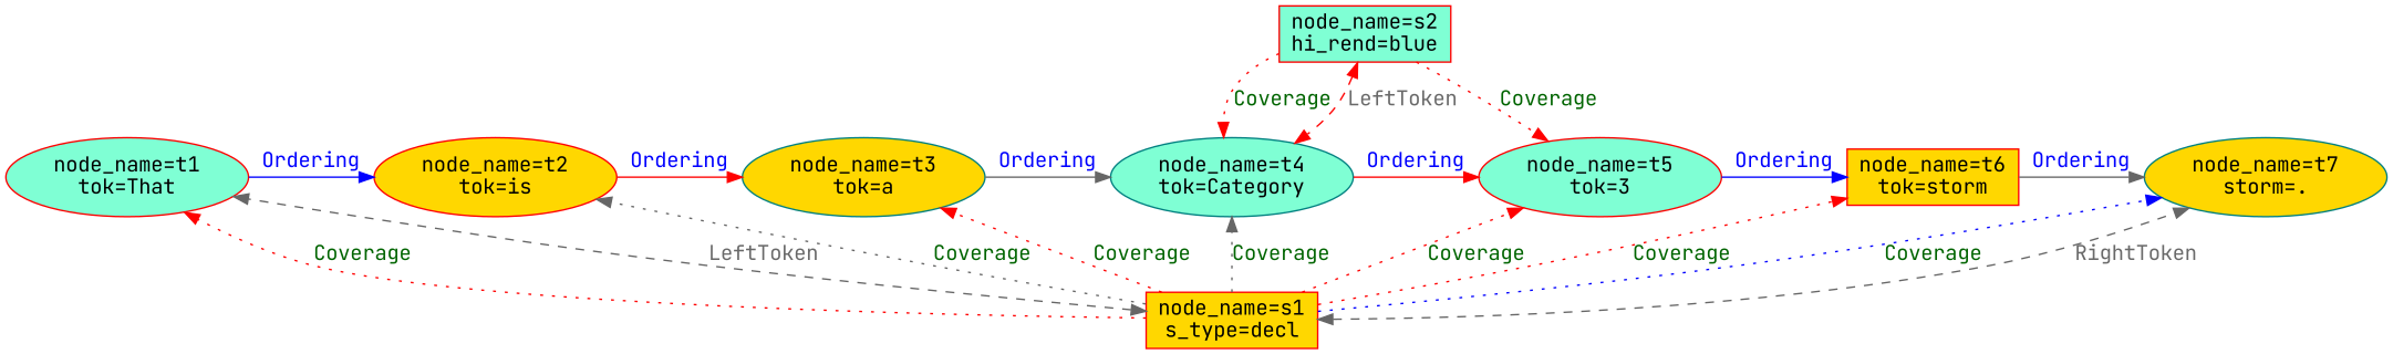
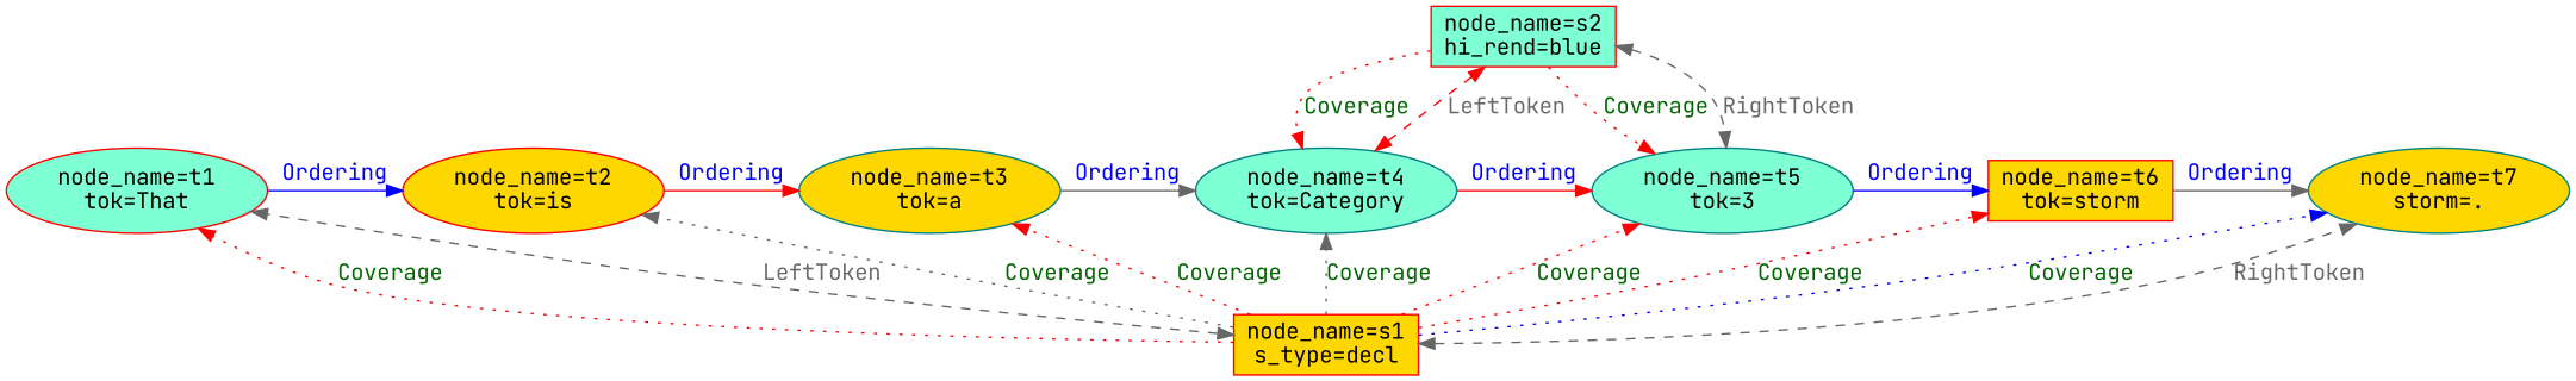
  digraph {
    fontname="JetBrains Mono"
    node [color=red fillcolor=gold fontname="JetBrains Mono" style=filled]
    edge [color=red fontcolor=darkgreen fontname="JetBrains Mono" style=dotted]
    n1 [fillcolor=aquamarine label="node_name=t1\ntok=That"]
    n2 [label="node_name=t2\ntok=is"]
    n3 [color=teal label="node_name=t3\ntok=a"]
    n4 [color=teal fillcolor=aquamarine label="node_name=t4\ntok=Category"]
-   n5 [fillcolor=aquamarine label="node_name=t5\ntok=3"]
+   n5 [color=teal fillcolor=aquamarine label="node_name=t5\ntok=3"]
    n6 [label="node_name=t6\ntok=storm" shape=box]
    n7 [color=teal label="node_name=t7\nstorm=."]
    n8 [label="node_name=s1\ns_type=decl" shape=box]
    n9 [fillcolor=aquamarine label="node_name=s2\nhi_rend=blue" shape=box]
    subgraph sub_1 {
      rank=same
      n1
      n2
      n3
      n4
      n5
      n6
      n7
    }
    subgraph sub_2 {
      n1
      n2
      n3
      n4
      n5
      n6
      n7
    }
    subgraph sub_3 {
      subgraph sub_4 {
        rank=max
        n8
      }
      subgraph sub_5 {
        rank=min
        n9
      }
    }
    subgraph sub_6 {
      n1
      n2
      n3
      n4
      n5
      n6
      n7
      n8
      n9
    }
    n1 -> n2 [color=blue fontcolor=blue label=Ordering style=solid]
    n2 -> n3 [fontcolor=blue label=Ordering style=solid]
    n3 -> n4 [color=gray40 fontcolor=blue label=Ordering style=solid]
    n4 -> n5 [fontcolor=blue label=Ordering style=solid]
    n5 -> n6 [color=blue fontcolor=blue label=Ordering style=solid]
    n6 -> n7 [color=gray40 fontcolor=blue label=Ordering style=solid]
    n8 -> n1 [label=Coverage]
    n8 -> n1 [color=gray40 dir=both fontcolor=dimgray label=LeftToken style=dashed]
    n8 -> n2 [color=gray40 label=Coverage]
    n8 -> n3 [label=Coverage]
    n8 -> n4 [color=gray40 label=Coverage]
    n8 -> n5 [label=Coverage]
    n8 -> n6 [label=Coverage]
    n8 -> n7 [color=blue label=Coverage]
    n8 -> n7 [color=gray40 dir=both fontcolor=dimgray label=RightToken style=dashed]
    n9 -> n4 [label=Coverage]
    n9 -> n4 [dir=both fontcolor=dimgray label=LeftToken style=dashed]
    n9 -> n5 [label=Coverage]
+   n9 -> n5 [color=gray40 dir=both fontcolor=dimgray label=RightToken style=dashed]
  }
